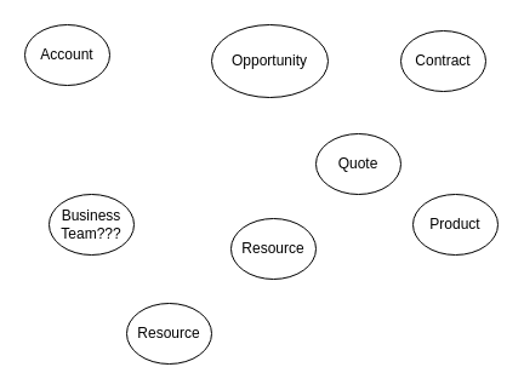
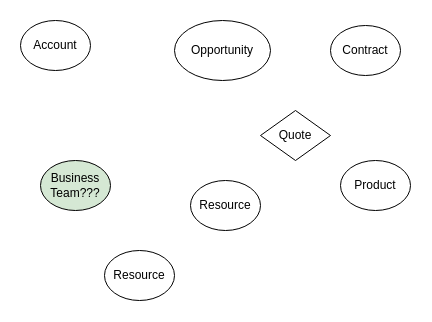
  <mxCell id="0" />
  <mxCell id="1" parent="0" />
  <mxCell id="2" value="Account" style="ellipse;whiteSpace=wrap;html=1;" vertex="1" parent="1"><mxGeometry x="20" y="20" width="70" height="50" as="geometry" /></mxCell>
  <mxCell id="3" value="Opportunity" style="ellipse;whiteSpace=wrap;html=1;" vertex="1" parent="1"><mxGeometry x="174" y="20" width="96" height="60" as="geometry" /></mxCell>
- <mxCell id="4" value="Quote" style="ellipse;whiteSpace=wrap;html=1;" vertex="1" parent="1"><mxGeometry x="260" y="110" width="70" height="50" as="geometry" /></mxCell>
+ <mxCell id="4" value="Quote" style="rhombus;whiteSpace=wrap;html=1;" vertex="1" parent="1"><mxGeometry x="260" y="110" width="70" height="50" as="geometry" /></mxCell>
  <mxCell id="5" value="Contract" style="ellipse;whiteSpace=wrap;html=1;" vertex="1" parent="1"><mxGeometry x="330" y="25" width="70" height="50" as="geometry" /></mxCell>
- <mxCell id="6" value="Business&lt;br&gt;Team???" style="ellipse;whiteSpace=wrap;html=1;" vertex="1" parent="1"><mxGeometry x="40" y="160" width="70" height="50" as="geometry" /></mxCell>
+ <mxCell id="6" value="Business&lt;br&gt;Team???" style="ellipse;whiteSpace=wrap;html=1;fillColor=#d5e8d4;" vertex="1" parent="1"><mxGeometry x="40" y="160" width="70" height="50" as="geometry" /></mxCell>
  <mxCell id="7" value="Resource" style="ellipse;whiteSpace=wrap;html=1;" vertex="1" parent="1"><mxGeometry x="190" y="180" width="70" height="50" as="geometry" /></mxCell>
  <mxCell id="8" value="Product" style="ellipse;whiteSpace=wrap;html=1;" vertex="1" parent="1"><mxGeometry x="340" y="160" width="70" height="50" as="geometry" /></mxCell>
  <mxCell id="9" value="Resource" style="ellipse;whiteSpace=wrap;html=1;" vertex="1" parent="1"><mxGeometry x="104" y="250" width="70" height="50" as="geometry" /></mxCell>
